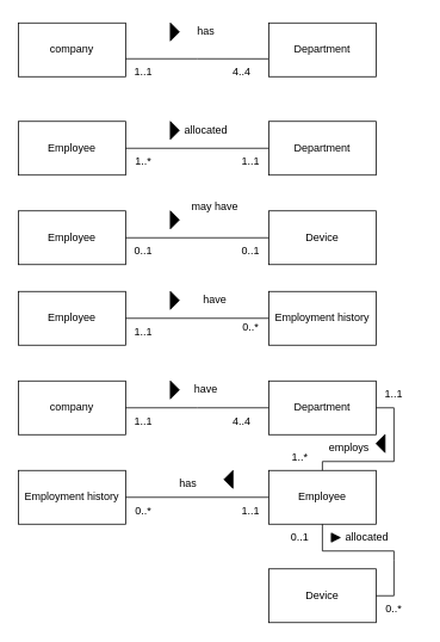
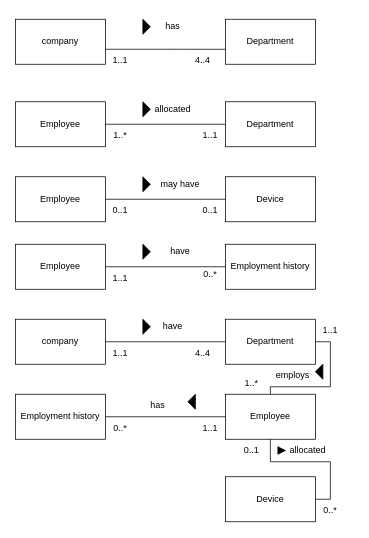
  <mxCell id="0" />
  <mxCell id="1" parent="0" />
  <mxCell id="2" value="company" style="rounded=0;whiteSpace=wrap;html=1;" parent="1" vertex="1"><mxGeometry x="20" y="25" width="120" height="60" as="geometry" /></mxCell>
  <mxCell id="3" value="Department" style="rounded=0;whiteSpace=wrap;html=1;" parent="1" vertex="1"><mxGeometry x="300" y="25" width="120" height="60" as="geometry" /></mxCell>
  <mxCell id="4" value="Employee" style="rounded=0;whiteSpace=wrap;html=1;" parent="1" vertex="1"><mxGeometry x="20" y="135" width="120" height="60" as="geometry" /></mxCell>
  <mxCell id="5" value="" style="endArrow=none;html=1;rounded=0;entryX=-0.004;entryY=0.668;entryDx=0;entryDy=0;entryPerimeter=0;" parent="1" target="3" edge="1"><mxGeometry width="50" height="50" relative="1" as="geometry"><mxPoint x="140" y="65" as="sourcePoint" /><mxPoint x="170" y="185" as="targetPoint" /><Array as="points"><mxPoint x="220" y="65" /></Array></mxGeometry></mxCell>
  <mxCell id="6" value="Department" style="rounded=0;whiteSpace=wrap;html=1;" parent="1" vertex="1"><mxGeometry x="300" y="135" width="120" height="60" as="geometry" /></mxCell>
  <mxCell id="7" value="" style="endArrow=none;html=1;rounded=0;" parent="1" edge="1"><mxGeometry width="50" height="50" relative="1" as="geometry"><mxPoint x="140" y="165" as="sourcePoint" /><mxPoint x="300" y="165" as="targetPoint" /><Array as="points" /></mxGeometry></mxCell>
  <mxCell id="8" value="4..4" style="text;html=1;align=center;verticalAlign=middle;whiteSpace=wrap;rounded=0;" parent="1" vertex="1"><mxGeometry x="240" y="65" width="60" height="30" as="geometry" /></mxCell>
  <mxCell id="9" value="1..1" style="text;html=1;align=center;verticalAlign=middle;whiteSpace=wrap;rounded=0;" parent="1" vertex="1"><mxGeometry x="130" y="65" width="60" height="30" as="geometry" /></mxCell>
  <mxCell id="10" value="1..*" style="text;html=1;align=center;verticalAlign=middle;whiteSpace=wrap;rounded=0;" parent="1" vertex="1"><mxGeometry x="130" y="165" width="60" height="30" as="geometry" /></mxCell>
  <mxCell id="11" value="1..1" style="text;html=1;align=center;verticalAlign=middle;whiteSpace=wrap;rounded=0;" parent="1" vertex="1"><mxGeometry x="250" y="165" width="60" height="30" as="geometry" /></mxCell>
  <mxCell id="12" value="" style="triangle;whiteSpace=wrap;html=1;fillColor=#000000;" parent="1" vertex="1"><mxGeometry x="190" y="25" width="10" height="20" as="geometry" /></mxCell>
  <mxCell id="13" value="has" style="text;html=1;align=center;verticalAlign=middle;whiteSpace=wrap;rounded=0;" parent="1" vertex="1"><mxGeometry x="200" y="20" width="60" height="30" as="geometry" /></mxCell>
  <mxCell id="14" value="" style="triangle;whiteSpace=wrap;html=1;fillColor=#000000;" parent="1" vertex="1"><mxGeometry x="190" y="135" width="10" height="20" as="geometry" /></mxCell>
  <mxCell id="15" value="allocated" style="text;html=1;align=center;verticalAlign=middle;whiteSpace=wrap;rounded=0;" parent="1" vertex="1"><mxGeometry x="200" y="130" width="60" height="30" as="geometry" /></mxCell>
  <mxCell id="16" value="Employee" style="rounded=0;whiteSpace=wrap;html=1;" parent="1" vertex="1"><mxGeometry x="20" y="325" width="120" height="60" as="geometry" /></mxCell>
  <mxCell id="17" value="Employment history" style="rounded=0;whiteSpace=wrap;html=1;" parent="1" vertex="1"><mxGeometry x="300" y="325" width="120" height="60" as="geometry" /></mxCell>
  <mxCell id="18" value="" style="endArrow=none;html=1;rounded=0;exitX=1;exitY=0.5;exitDx=0;exitDy=0;entryX=0;entryY=0.5;entryDx=0;entryDy=0;" parent="1" source="16" target="17" edge="1"><mxGeometry width="50" height="50" relative="1" as="geometry"><mxPoint x="200" y="235" as="sourcePoint" /><mxPoint x="250" y="185" as="targetPoint" /></mxGeometry></mxCell>
  <mxCell id="19" value="" style="triangle;whiteSpace=wrap;html=1;fillColor=#000000;" parent="1" vertex="1"><mxGeometry x="190" y="325" width="10" height="20" as="geometry" /></mxCell>
  <mxCell id="20" value="have" style="text;html=1;align=center;verticalAlign=middle;whiteSpace=wrap;rounded=0;" parent="1" vertex="1"><mxGeometry x="210" y="320" width="60" height="30" as="geometry" /></mxCell>
  <mxCell id="21" value="0..*" style="text;html=1;align=center;verticalAlign=middle;whiteSpace=wrap;rounded=0;" parent="1" vertex="1"><mxGeometry x="250" y="350" width="60" height="30" as="geometry" /></mxCell>
  <mxCell id="22" value="Employee" style="rounded=0;whiteSpace=wrap;html=1;" parent="1" vertex="1"><mxGeometry x="20" y="235" width="120" height="60" as="geometry" /></mxCell>
  <mxCell id="23" value="Device" style="rounded=0;whiteSpace=wrap;html=1;" parent="1" vertex="1"><mxGeometry x="300" y="235" width="120" height="60" as="geometry" /></mxCell>
  <mxCell id="24" value="" style="endArrow=none;html=1;rounded=0;exitX=1;exitY=0.5;exitDx=0;exitDy=0;entryX=0;entryY=0.5;entryDx=0;entryDy=0;" parent="1" source="22" target="23" edge="1"><mxGeometry width="50" height="50" relative="1" as="geometry"><mxPoint x="330" y="305" as="sourcePoint" /><mxPoint x="299" y="260" as="targetPoint" /></mxGeometry></mxCell>
  <mxCell id="25" value="" style="triangle;whiteSpace=wrap;html=1;fillColor=#000000;" parent="1" vertex="1"><mxGeometry x="190" y="235" width="10" height="20" as="geometry" /></mxCell>
- <mxCell id="26" value="may have" style="text;html=1;align=center;verticalAlign=middle;whiteSpace=wrap;rounded=0;" parent="1" vertex="1"><mxGeometry x="210" y="215" width="60" height="30" as="geometry" /></mxCell>
+ <mxCell id="26" value="may have" style="text;html=1;align=center;verticalAlign=middle;whiteSpace=wrap;rounded=0;" parent="1" vertex="1"><mxGeometry x="210" y="230" width="60" height="30" as="geometry" /></mxCell>
  <mxCell id="27" value="0..1" style="text;html=1;align=center;verticalAlign=middle;whiteSpace=wrap;rounded=0;" parent="1" vertex="1"><mxGeometry x="250" y="265" width="60" height="30" as="geometry" /></mxCell>
  <mxCell id="28" value="0..1" style="text;html=1;align=center;verticalAlign=middle;whiteSpace=wrap;rounded=0;" parent="1" vertex="1"><mxGeometry x="130" y="265" width="60" height="30" as="geometry" /></mxCell>
  <mxCell id="29" value="1..1" style="text;html=1;align=center;verticalAlign=middle;whiteSpace=wrap;rounded=0;" parent="1" vertex="1"><mxGeometry x="130" y="355" width="60" height="30" as="geometry" /></mxCell>
  <mxCell id="30" value="company" style="rounded=0;whiteSpace=wrap;html=1;" parent="1" vertex="1"><mxGeometry x="20" y="425" width="120" height="60" as="geometry" /></mxCell>
  <mxCell id="31" value="Department" style="rounded=0;whiteSpace=wrap;html=1;" parent="1" vertex="1"><mxGeometry x="300" y="425" width="120" height="60" as="geometry" /></mxCell>
  <mxCell id="32" value="Employment history" style="rounded=0;whiteSpace=wrap;html=1;" parent="1" vertex="1"><mxGeometry x="20" y="525" width="120" height="60" as="geometry" /></mxCell>
  <mxCell id="33" value="Employee" style="rounded=0;whiteSpace=wrap;html=1;" parent="1" vertex="1"><mxGeometry x="300" y="525" width="120" height="60" as="geometry" /></mxCell>
  <mxCell id="34" value="Device" style="rounded=0;whiteSpace=wrap;html=1;" parent="1" vertex="1"><mxGeometry x="300" y="635" width="120" height="60" as="geometry" /></mxCell>
  <mxCell id="35" value="" style="endArrow=none;html=1;rounded=0;exitX=1;exitY=0.5;exitDx=0;exitDy=0;entryX=0;entryY=0.5;entryDx=0;entryDy=0;" parent="1" source="30" target="31" edge="1"><mxGeometry width="50" height="50" relative="1" as="geometry"><mxPoint x="410" y="455" as="sourcePoint" /><mxPoint x="300" y="450" as="targetPoint" /><Array as="points"><mxPoint x="220" y="455" /></Array></mxGeometry></mxCell>
  <mxCell id="36" value="" style="endArrow=none;html=1;rounded=0;entryX=0;entryY=0.5;entryDx=0;entryDy=0;exitX=1;exitY=0.5;exitDx=0;exitDy=0;" parent="1" source="32" target="33" edge="1"><mxGeometry width="50" height="50" relative="1" as="geometry"><mxPoint x="190" y="565" as="sourcePoint" /><mxPoint x="240" y="515" as="targetPoint" /></mxGeometry></mxCell>
  <mxCell id="37" value="" style="endArrow=none;html=1;rounded=0;entryX=1;entryY=0.5;entryDx=0;entryDy=0;exitX=0.5;exitY=0;exitDx=0;exitDy=0;" parent="1" source="33" target="31" edge="1"><mxGeometry width="50" height="50" relative="1" as="geometry"><mxPoint x="220" y="565" as="sourcePoint" /><mxPoint x="270" y="515" as="targetPoint" /><Array as="points"><mxPoint x="360" y="515" /><mxPoint x="440" y="515" /><mxPoint x="440" y="455" /></Array></mxGeometry></mxCell>
  <mxCell id="38" value="" style="endArrow=none;html=1;rounded=0;entryX=0.5;entryY=1;entryDx=0;entryDy=0;exitX=1;exitY=0.5;exitDx=0;exitDy=0;" parent="1" source="34" target="33" edge="1"><mxGeometry width="50" height="50" relative="1" as="geometry"><mxPoint x="230" y="555" as="sourcePoint" /><mxPoint x="280" y="505" as="targetPoint" /><Array as="points"><mxPoint x="440" y="665" /><mxPoint x="440" y="625" /><mxPoint x="440" y="615" /><mxPoint x="360" y="615" /></Array></mxGeometry></mxCell>
  <mxCell id="39" value="" style="triangle;whiteSpace=wrap;html=1;fillColor=#000000;" parent="1" vertex="1"><mxGeometry x="190" y="425" width="10" height="20" as="geometry" /></mxCell>
  <mxCell id="40" value="" style="triangle;whiteSpace=wrap;html=1;fillColor=#000000;rotation=-180;" parent="1" vertex="1"><mxGeometry x="420" y="485" width="10" height="20" as="geometry" /></mxCell>
  <mxCell id="41" value="1..*" style="text;html=1;align=center;verticalAlign=middle;whiteSpace=wrap;rounded=0;" parent="1" vertex="1"><mxGeometry x="305" y="495" width="60" height="30" as="geometry" /></mxCell>
  <mxCell id="42" value="1..1" style="text;html=1;align=center;verticalAlign=middle;whiteSpace=wrap;rounded=0;" parent="1" vertex="1"><mxGeometry x="410" y="425" width="60" height="30" as="geometry" /></mxCell>
  <mxCell id="43" value="1..1" style="text;html=1;align=center;verticalAlign=middle;whiteSpace=wrap;rounded=0;" parent="1" vertex="1"><mxGeometry x="130" y="455" width="60" height="30" as="geometry" /></mxCell>
  <mxCell id="44" value="4..4" style="text;html=1;align=center;verticalAlign=middle;whiteSpace=wrap;rounded=0;" parent="1" vertex="1"><mxGeometry x="240" y="455" width="60" height="30" as="geometry" /></mxCell>
  <mxCell id="45" value="0..*" style="text;html=1;align=center;verticalAlign=middle;whiteSpace=wrap;rounded=0;" parent="1" vertex="1"><mxGeometry x="410" y="665" width="60" height="30" as="geometry" /></mxCell>
  <mxCell id="46" value="0..1" style="text;html=1;align=center;verticalAlign=middle;whiteSpace=wrap;rounded=0;" parent="1" vertex="1"><mxGeometry x="305" y="585" width="60" height="30" as="geometry" /></mxCell>
  <mxCell id="47" value="0..*" style="text;html=1;align=center;verticalAlign=middle;whiteSpace=wrap;rounded=0;" parent="1" vertex="1"><mxGeometry x="130" y="555" width="60" height="30" as="geometry" /></mxCell>
  <mxCell id="48" value="1..1" style="text;html=1;align=center;verticalAlign=middle;whiteSpace=wrap;rounded=0;" parent="1" vertex="1"><mxGeometry x="250" y="555" width="60" height="30" as="geometry" /></mxCell>
  <mxCell id="49" value="" style="triangle;whiteSpace=wrap;html=1;fillColor=#000000;rotation=-180;" parent="1" vertex="1"><mxGeometry x="250" y="525" width="10" height="20" as="geometry" /></mxCell>
  <mxCell id="50" value="" style="triangle;whiteSpace=wrap;html=1;fillColor=#000000;" parent="1" vertex="1"><mxGeometry x="370" y="595" width="10" height="10" as="geometry" /></mxCell>
  <mxCell id="51" value="allocated" style="text;html=1;align=center;verticalAlign=middle;whiteSpace=wrap;rounded=0;" parent="1" vertex="1"><mxGeometry x="380" y="585" width="60" height="30" as="geometry" /></mxCell>
  <mxCell id="52" value="has" style="text;html=1;align=center;verticalAlign=middle;whiteSpace=wrap;rounded=0;" parent="1" vertex="1"><mxGeometry x="180" y="525" width="60" height="30" as="geometry" /></mxCell>
  <mxCell id="53" value="have" style="text;html=1;align=center;verticalAlign=middle;whiteSpace=wrap;rounded=0;" parent="1" vertex="1"><mxGeometry x="200" y="420" width="60" height="30" as="geometry" /></mxCell>
  <mxCell id="54" value="employs" style="text;html=1;align=center;verticalAlign=middle;whiteSpace=wrap;rounded=0;" parent="1" vertex="1"><mxGeometry x="360" y="485" width="60" height="30" as="geometry" /></mxCell>
